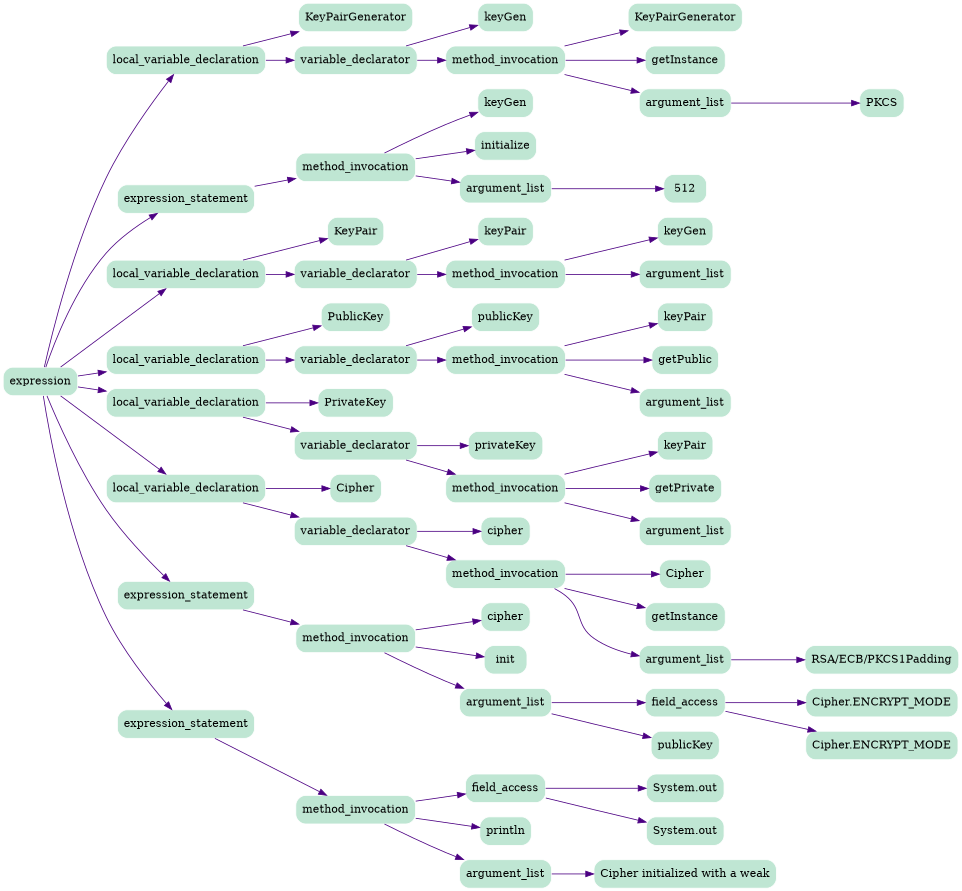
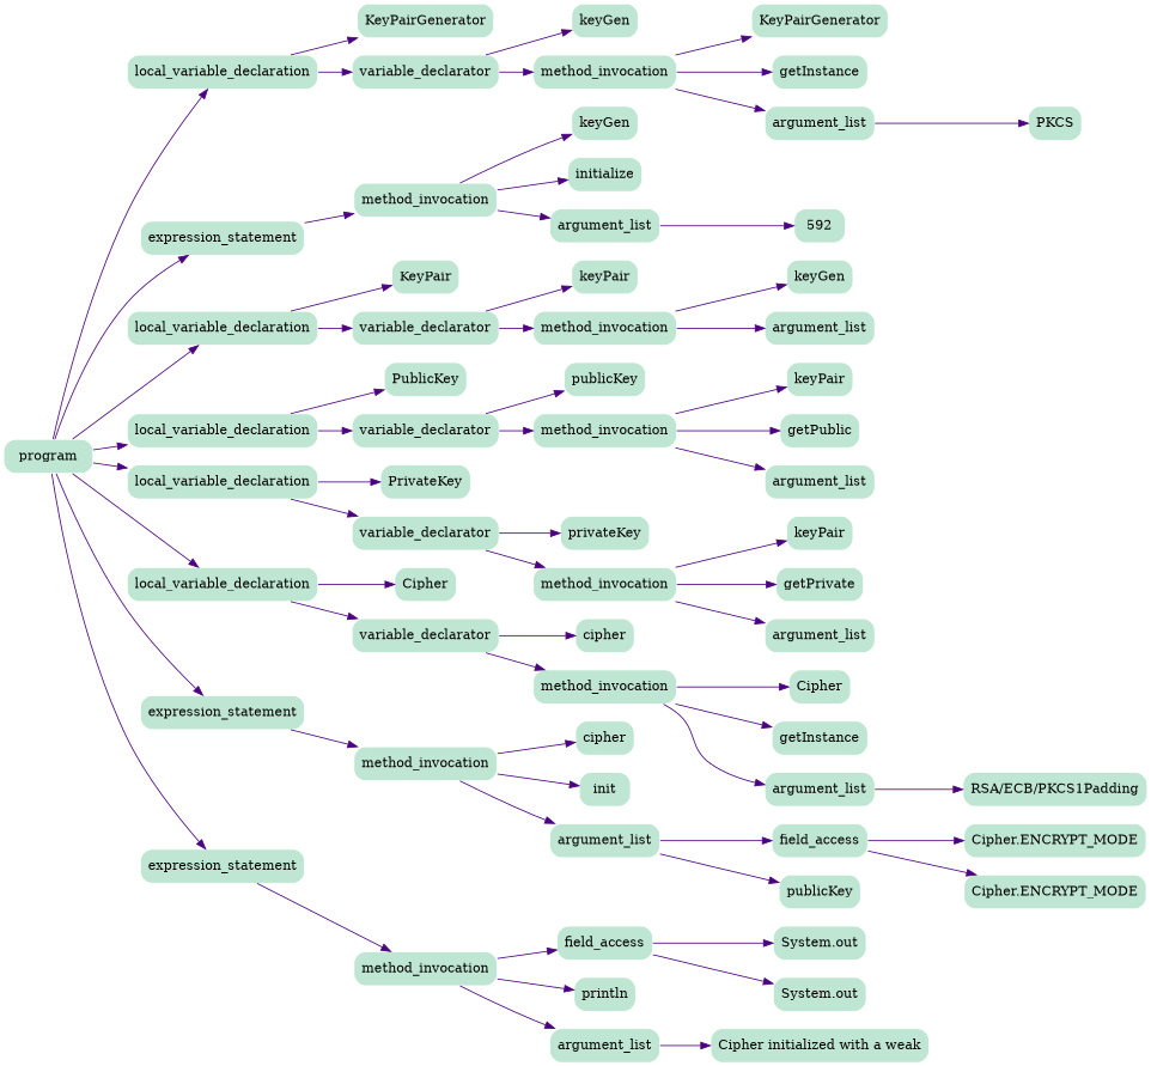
  digraph {
    rankdir=LR
    node [color=white fillcolor="#BFE6D3" node_type=identifier shape=box style="rounded, filled"]
    edge [color=indigo edge_type=AST_edge shape=vee]
-   n1 [label=expression node_type=program]
+   n1 [label=program node_type=program]
    n2 [label=local_variable_declaration node_type=local_variable_declaration]
    n3 [label=expression_statement node_type=expression_statement]
    n4 [label=local_variable_declaration node_type=local_variable_declaration]
    n5 [label=local_variable_declaration node_type=local_variable_declaration]
    n6 [label=local_variable_declaration node_type=local_variable_declaration]
    n7 [label=local_variable_declaration node_type=local_variable_declaration]
    n8 [label=expression_statement node_type=expression_statement]
    n9 [label=expression_statement node_type=expression_statement]
    n10 [label=KeyPairGenerator node_type=type_identifier]
    n11 [label=variable_declarator node_type=variable_declarator]
    n12 [label=method_invocation node_type=method_invocation]
    n13 [label=KeyPair node_type=type_identifier]
    n14 [label=variable_declarator node_type=variable_declarator]
    n15 [label=PublicKey node_type=type_identifier]
    n16 [label=variable_declarator node_type=variable_declarator]
    n17 [label=PrivateKey node_type=type_identifier]
    n18 [label=variable_declarator node_type=variable_declarator]
    n19 [label=Cipher node_type=type_identifier]
    n20 [label=variable_declarator node_type=variable_declarator]
    n21 [label=method_invocation node_type=method_invocation]
    n22 [label=method_invocation node_type=method_invocation]
    n23 [label=keyGen]
    n24 [label=method_invocation node_type=method_invocation]
    n25 [label=KeyPairGenerator]
    n26 [label=getInstance]
    n27 [label=argument_list node_type=argument_list]
    n28 [label=PKCS node_type=string_literal]
    n29 [label=keyGen]
    n30 [label=initialize]
    n31 [label=argument_list node_type=argument_list]
-   n32 [label=512 node_type=decimal_integer_literal]
+   n32 [label=592 node_type=decimal_integer_literal]
    n33 [label=keyPair]
    n34 [label=method_invocation node_type=method_invocation]
    n35 [label=keyGen]
    n36 [label=argument_list node_type=argument_list]
    n37 [label=publicKey]
    n38 [label=method_invocation node_type=method_invocation]
    n39 [label=keyPair]
    n40 [label=getPublic]
    n41 [label=argument_list node_type=argument_list]
    n42 [label=privateKey]
    n43 [label=method_invocation node_type=method_invocation]
    n44 [label=keyPair]
    n45 [label=getPrivate]
    n46 [label=argument_list node_type=argument_list]
    n47 [label=cipher]
    n48 [label=method_invocation node_type=method_invocation]
    n49 [label=Cipher]
    n50 [label=getInstance]
    n51 [label=argument_list node_type=argument_list]
    n52 [label="RSA/ECB/PKCS1Padding" node_type=string_literal]
    n53 [label=cipher]
    n54 [label=init]
    n55 [label=argument_list node_type=argument_list]
    n56 [label=field_access node_type=field_access]
    n57 [label=publicKey]
    n58 [label="Cipher\.ENCRYPT_MODE"]
    n59 [label="Cipher\.ENCRYPT_MODE"]
    n60 [label=field_access node_type=field_access]
    n61 [label=println]
    n62 [label=argument_list node_type=argument_list]
    n63 [label="System\.out"]
    n64 [label="System\.out"]
    n65 [label="Cipher\ initialized\ with\ a\ weak" node_type=string_literal]
    n1 -> n2
    n1 -> n3
    n1 -> n4
    n1 -> n5
    n1 -> n6
    n1 -> n7
    n1 -> n8
    n1 -> n9
    n2 -> n10
    n2 -> n11
    n3 -> n12
    n4 -> n13
    n4 -> n14
    n5 -> n15
    n5 -> n16
    n6 -> n17
    n6 -> n18
    n7 -> n19
    n7 -> n20
    n8 -> n21
    n9 -> n22
    n11 -> n23
    n11 -> n24
    n12 -> n29
    n12 -> n30
    n12 -> n31
    n14 -> n33
    n14 -> n34
    n16 -> n37
    n16 -> n38
    n18 -> n42
    n18 -> n43
    n20 -> n47
    n20 -> n48
    n21 -> n53
    n21 -> n54
    n21 -> n55
    n22 -> n60
    n22 -> n61
    n22 -> n62
    n24 -> n25
    n24 -> n26
    n24 -> n27
    n27 -> n28
    n31 -> n32
    n34 -> n35
    n34 -> n36
    n38 -> n39
    n38 -> n40
    n38 -> n41
    n43 -> n44
    n43 -> n45
    n43 -> n46
    n48 -> n49
    n48 -> n50
    n48 -> n51
    n51 -> n52
    n55 -> n56
    n55 -> n57
    n56 -> n58
    n56 -> n59
    n60 -> n63
    n60 -> n64
    n62 -> n65
  }
